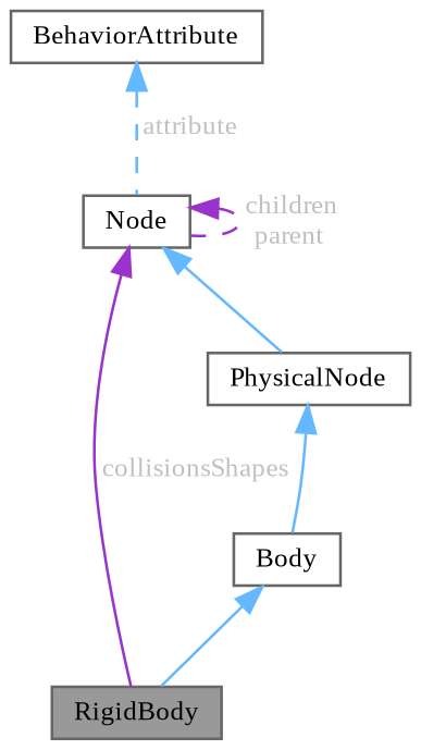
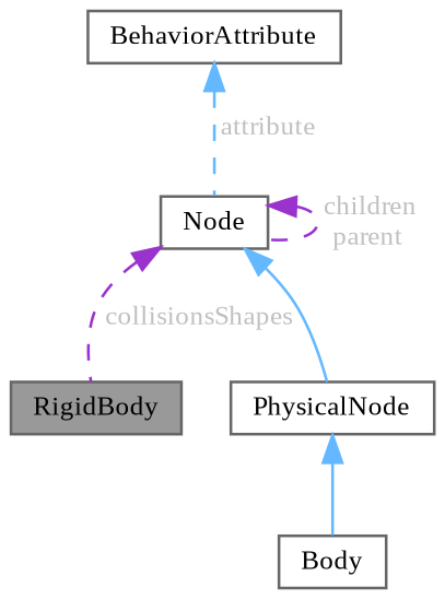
  digraph {
    fontname="Liberation Serif"
    node [color=gray40 fillcolor=white fontname="Liberation Serif" fontsize=10 shape=box style=filled]
    edge [color=steelblue1 dir=back fontname="Liberation Serif" fontsize=10 labelfontname=Helvetica labelfontsize=10 style=solid]
    n1 [fillcolor=grey60 fontcolor=black height=0.2 label=RigidBody width=0.4]
    n2 [height=0.2 label=Body width=0.4]
    n3 [height=0.2 label=PhysicalNode width=0.4]
    n4 [height=0.2 label="Node" width=0.4]
    n5 [height=0.2 label=BehaviorAttribute width=0.4]
-   n2 -> n1
    n3 -> n2
-   n4 -> n1 [color=darkorchid3 fontcolor=grey label=" collisionsShapes"]
+   n4 -> n1 [color=darkorchid3 fontcolor=grey label=" collisionsShapes" style=dashed]
    n4 -> n3
    n4 -> n4 [color=darkorchid3 fontcolor=grey label=" children\nparent" style=dashed]
    n5 -> n4 [fontcolor=grey label=" attribute" style=dashed]
  }
